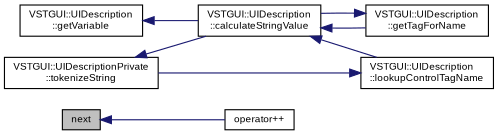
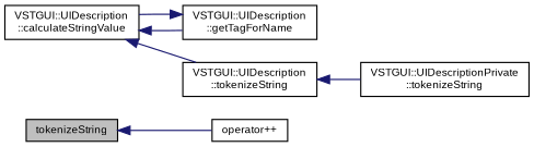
  digraph {
    rankdir=LR
    node [color=black fontname=Arial fontsize=9 shape=record]
    edge [color=midnightblue dir=back fontname=Arial fontsize=9 labelfontname=Arial labelfontsize=9 style=solid]
-   n1 [fillcolor=grey75 fontcolor=black height=0.2 label=next style=filled width=0.4]
+   n1 [fillcolor=grey75 fontcolor=black height=0.2 label=tokenizeString style=filled width=0.4]
    n2 [height=0.2 label="operator++" width=0.4]
    n3 [height=0.2 label="VSTGUI::UIDescriptionPrivate\l::tokenizeString" width=0.4]
    n4 [height=0.2 label="VSTGUI::UIDescription\l::calculateStringValue" width=0.4]
    n5 [height=0.2 label="VSTGUI::UIDescription\l::getTagForName" width=0.4]
-   n6 [height=0.2 label="VSTGUI::UIDescription\l::lookupControlTagName" width=0.4]
-   n7 [height=0.2 label="VSTGUI::UIDescription\l::getVariable" width=0.4]
+   n6 [height=0.2 label="VSTGUI::UIDescription\l::tokenizeString" width=0.4]
    n1 -> n2
-   n3 -> n4
    n4 -> n5
    n4 -> n6
    n5 -> n4
    n6 -> n3
-   n7 -> n4
  }
